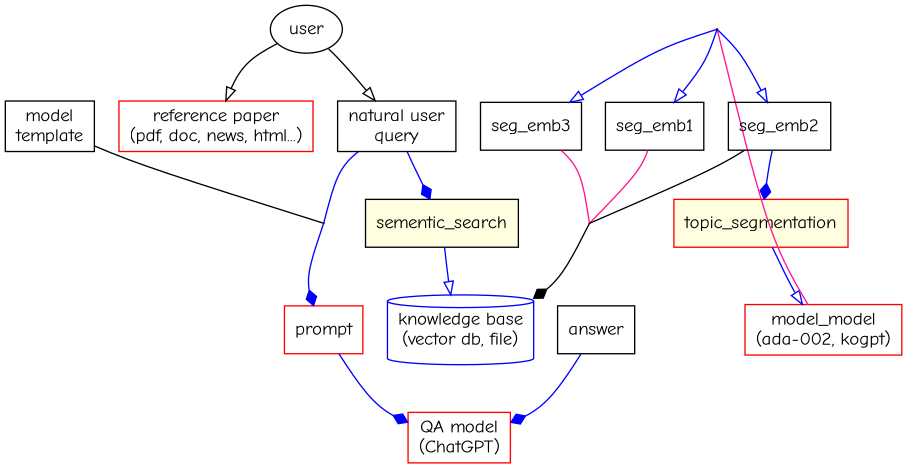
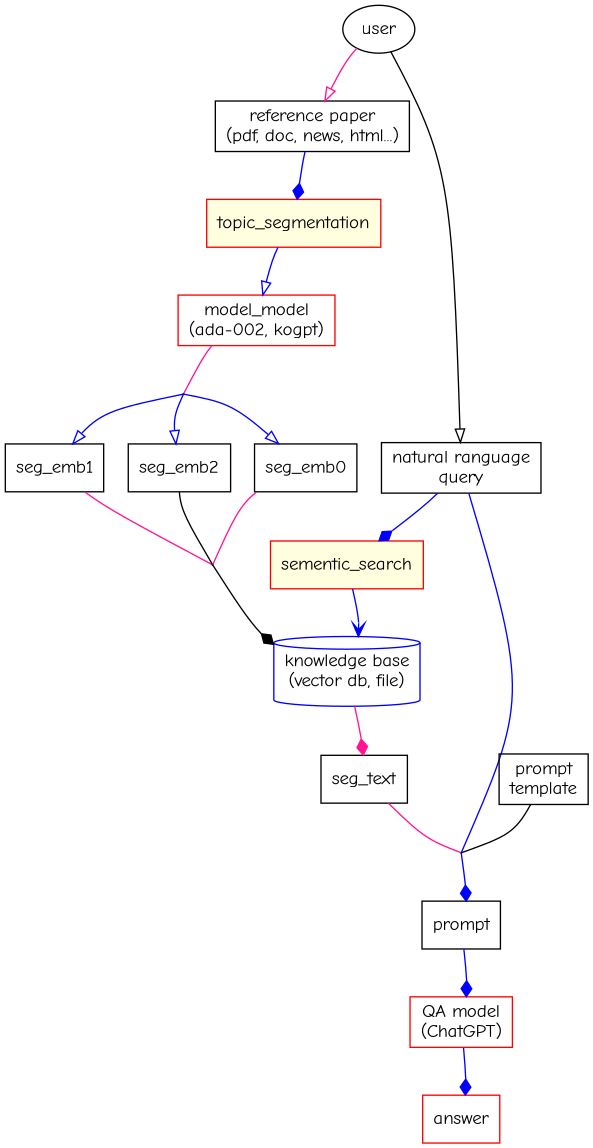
  digraph {
    fontname="Comic Neue"
    splines=curved
    node [fontname="Comic Neue" shape=box]
    edge [arrowhead=onormal color=blue fontname="Comic Neue"]
    user [shape=oval]
-   n2 [label="reference paper\n(pdf, doc, news, html...)" color=red]
-   n3 [label="natural user\nquery"]
+   n2 [label="reference paper\n(pdf, doc, news, html...)"]
+   n3 [label="natural ranguage\nquery"]
    n4 [color=red fillcolor=lightyellow label=topic_segmentation style=filled]
    d3 [height=0.01 shape=point width=0.01]
-   n6 [fillcolor=lightyellow label=sementic_search style=filled]
+   n6 [fillcolor=lightyellow label=sementic_search style=filled color=red]
    n7 [color=red label="model_model\n(ada-002, kogpt)"]
-   n8 [label="model\ntemplate"]
-   prompt [color=red]
+   n8 [label="prompt\ntemplate"]
+   prompt
    n10 [color=blue label="knowledge base\n(vector db, file)" shape=cylinder]
+   seg_text
    n12 [color=red label="QA model\n(ChatGPT)"]
-   answer
+   answer [color=red]
    d2 [height=0.01 shape=point width=0.01]
    seg_emb1
    seg_emb2
-   seg_emb3
+   seg_emb3 [label=seg_emb0]
    d1 [height=0.01 shape=point width=0.01]
-   user -> n2 [color=black]
+   user -> n2 [color=deeppink]
    user -> n3 [color=black]
-   seg_emb2 -> n4 [arrowhead=diamond]
+   n2 -> n4 [arrowhead=diamond]
    n3 -> d3 [arrowhead=vee dir=none]
    n3 -> n6 [arrowhead=diamond]
    n4 -> n7
    d3 -> prompt [arrowhead=diamond]
-   n6 -> n10
+   n6 -> n10 [arrowhead=vee]
    n7 -> d1 [arrowhead=vee color=deeppink dir=none]
    n8 -> d3 [arrowhead=vee color=black dir=none]
    prompt -> n12 [arrowhead=diamond]
-   answer -> n12 [arrowhead=diamond]
+   n10 -> seg_text [arrowhead=diamond color=deeppink]
+   seg_text -> d3 [arrowhead=vee color=deeppink dir=none]
+   n12 -> answer [arrowhead=diamond]
    d2 -> n10 [arrowhead=diamond color=black]
    seg_emb1 -> d2 [arrowhead=vee color=deeppink dir=none]
    seg_emb2 -> d2 [arrowhead=vee color=black dir=none]
    seg_emb3 -> d2 [arrowhead=vee color=deeppink dir=none]
    d1 -> seg_emb1
    d1 -> seg_emb2
    d1 -> seg_emb3
  }
